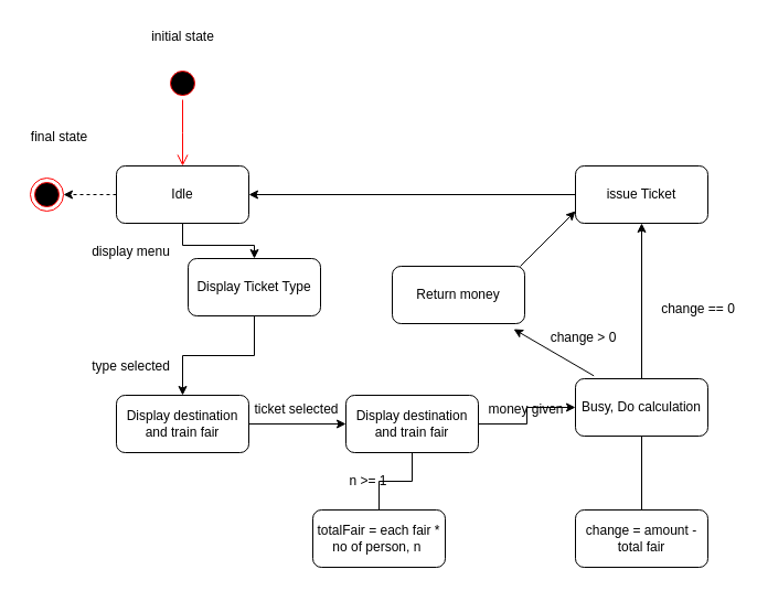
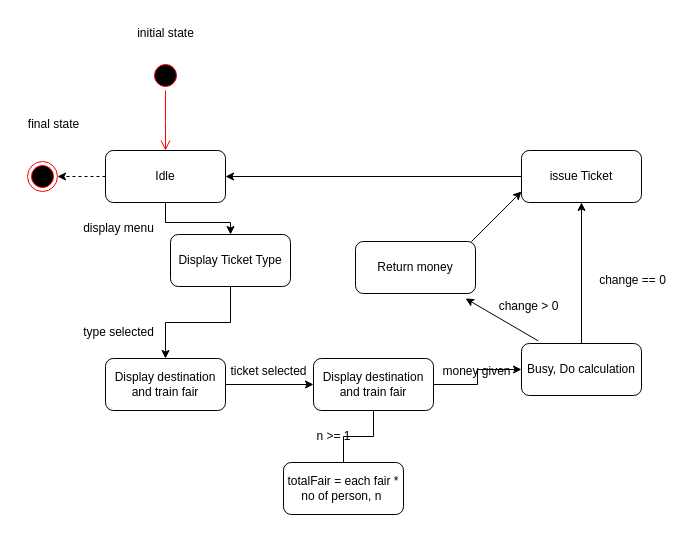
  <mxCell id="0" />
  <mxCell id="1" parent="0" />
  <mxCell id="2" value="" style="ellipse;html=1;shape=startState;fillColor=#000000;strokeColor=#ff0000;" vertex="1" parent="1"><mxGeometry x="150" y="60" width="30" height="30" as="geometry" /></mxCell>
  <mxCell id="3" value="" style="edgeStyle=orthogonalEdgeStyle;html=1;verticalAlign=bottom;endArrow=open;endSize=8;strokeColor=#ff0000;rounded=0;endFill=0;" edge="1" source="2" parent="1"><mxGeometry relative="1" as="geometry"><mxPoint x="165" y="150" as="targetPoint" /></mxGeometry></mxCell>
  <mxCell id="4" value="initial state" style="html=1;fillColor=none;strokeColor=none;" vertex="1" parent="1"><mxGeometry x="132.5" y="20" width="65" height="26" as="geometry" /></mxCell>
  <mxCell id="5" value="" style="edgeStyle=orthogonalEdgeStyle;rounded=0;orthogonalLoop=1;jettySize=auto;html=1;" edge="1" parent="1" source="7" target="9"><mxGeometry relative="1" as="geometry" /></mxCell>
  <mxCell id="6" value="" style="edgeStyle=orthogonalEdgeStyle;rounded=0;orthogonalLoop=1;jettySize=auto;html=1;endArrow=classic;endFill=1;dashed=1;" edge="1" parent="1" source="7" target="32"><mxGeometry relative="1" as="geometry" /></mxCell>
  <mxCell id="7" value="Idle" style="rounded=1;whiteSpace=wrap;html=1;fillColor=none;" vertex="1" parent="1"><mxGeometry x="105" y="150" width="120" height="52" as="geometry" /></mxCell>
  <mxCell id="8" value="" style="edgeStyle=orthogonalEdgeStyle;rounded=0;orthogonalLoop=1;jettySize=auto;html=1;" edge="1" parent="1" source="9" target="12"><mxGeometry relative="1" as="geometry" /></mxCell>
  <mxCell id="9" value="Display Ticket Type" style="rounded=1;whiteSpace=wrap;html=1;fillColor=none;" vertex="1" parent="1"><mxGeometry x="170" y="234" width="120" height="52" as="geometry" /></mxCell>
  <mxCell id="10" value="display menu" style="html=1;fillColor=none;strokeColor=none;" vertex="1" parent="1"><mxGeometry x="85" y="215" width="65" height="26" as="geometry" /></mxCell>
  <mxCell id="11" value="" style="edgeStyle=orthogonalEdgeStyle;rounded=0;orthogonalLoop=1;jettySize=auto;html=1;" edge="1" parent="1" source="12" target="16"><mxGeometry relative="1" as="geometry" /></mxCell>
  <mxCell id="12" value="Display destination and train fair" style="rounded=1;whiteSpace=wrap;html=1;fillColor=none;" vertex="1" parent="1"><mxGeometry x="105" y="358" width="120" height="52" as="geometry" /></mxCell>
  <mxCell id="13" value="type selected" style="html=1;fillColor=none;strokeColor=none;" vertex="1" parent="1"><mxGeometry x="85" y="319" width="65" height="26" as="geometry" /></mxCell>
  <mxCell id="14" value="" style="edgeStyle=orthogonalEdgeStyle;rounded=0;orthogonalLoop=1;jettySize=auto;html=1;endArrow=none;endFill=0;" edge="1" parent="1" source="16" target="18"><mxGeometry relative="1" as="geometry" /></mxCell>
  <mxCell id="15" value="" style="edgeStyle=orthogonalEdgeStyle;rounded=0;orthogonalLoop=1;jettySize=auto;html=1;" edge="1" parent="1" source="16" target="22"><mxGeometry relative="1" as="geometry" /></mxCell>
  <mxCell id="16" value="Display destination and train fair" style="rounded=1;whiteSpace=wrap;html=1;fillColor=none;" vertex="1" parent="1"><mxGeometry x="313" y="358" width="120" height="52" as="geometry" /></mxCell>
  <mxCell id="17" value="ticket selected" style="html=1;fillColor=none;strokeColor=none;" vertex="1" parent="1"><mxGeometry x="235" y="358" width="65" height="26" as="geometry" /></mxCell>
  <mxCell id="18" value="totalFair = each fair * no of person, n&amp;nbsp;" style="rounded=1;whiteSpace=wrap;html=1;fillColor=none;" vertex="1" parent="1"><mxGeometry x="283" y="462" width="120" height="52" as="geometry" /></mxCell>
  <mxCell id="19" value="n &amp;gt;= 1" style="html=1;fillColor=none;strokeColor=none;" vertex="1" parent="1"><mxGeometry x="300" y="423" width="65" height="26" as="geometry" /></mxCell>
  <mxCell id="20" value="" style="edgeStyle=orthogonalEdgeStyle;rounded=0;orthogonalLoop=1;jettySize=auto;html=1;entryX=0.5;entryY=1;entryDx=0;entryDy=0;" edge="1" parent="1" source="22" target="25"><mxGeometry relative="1" as="geometry"><mxPoint x="581" y="282" as="targetPoint" /></mxGeometry></mxCell>
- <mxCell id="21" value="" style="edgeStyle=orthogonalEdgeStyle;rounded=0;orthogonalLoop=1;jettySize=auto;html=1;endArrow=none;endFill=0;" edge="1" parent="1" source="22" target="26"><mxGeometry relative="1" as="geometry" /></mxCell>
  <mxCell id="22" value="Busy, Do calculation" style="rounded=1;whiteSpace=wrap;html=1;fillColor=none;" vertex="1" parent="1"><mxGeometry x="521" y="343" width="120" height="52" as="geometry" /></mxCell>
  <mxCell id="23" value="money given" style="html=1;fillColor=none;strokeColor=none;" vertex="1" parent="1"><mxGeometry x="443" y="358" width="65" height="26" as="geometry" /></mxCell>
  <mxCell id="24" value="" style="edgeStyle=orthogonalEdgeStyle;rounded=0;orthogonalLoop=1;jettySize=auto;html=1;endArrow=classic;endFill=1;entryX=1;entryY=0.5;entryDx=0;entryDy=0;" edge="1" parent="1" source="25" target="7"><mxGeometry relative="1" as="geometry"><mxPoint x="421" y="176" as="targetPoint" /></mxGeometry></mxCell>
  <mxCell id="25" value="issue Ticket" style="rounded=1;whiteSpace=wrap;html=1;fillColor=none;" vertex="1" parent="1"><mxGeometry x="521" y="150" width="120" height="52" as="geometry" /></mxCell>
- <mxCell id="26" value="change = amount - total fair" style="rounded=1;whiteSpace=wrap;html=1;fillColor=none;" vertex="1" parent="1"><mxGeometry x="521" y="462" width="120" height="52" as="geometry" /></mxCell>
  <mxCell id="27" value="change == 0" style="html=1;fillColor=none;strokeColor=none;" vertex="1" parent="1"><mxGeometry x="599" y="267" width="65" height="26" as="geometry" /></mxCell>
  <mxCell id="28" value="Return money" style="rounded=1;whiteSpace=wrap;html=1;fillColor=none;" vertex="1" parent="1"><mxGeometry x="355" y="241" width="120" height="52" as="geometry" /></mxCell>
  <mxCell id="29" value="" style="endArrow=classic;html=1;rounded=0;entryX=0.917;entryY=1.096;entryDx=0;entryDy=0;entryPerimeter=0;exitX=0.139;exitY=-0.051;exitDx=0;exitDy=0;exitPerimeter=0;" edge="1" parent="1" source="22" target="28"><mxGeometry width="50" height="50" relative="1" as="geometry"><mxPoint x="378" y="369" as="sourcePoint" /><mxPoint x="428" y="319" as="targetPoint" /></mxGeometry></mxCell>
  <mxCell id="30" value="change &amp;gt; 0" style="html=1;fillColor=none;strokeColor=none;" vertex="1" parent="1"><mxGeometry x="495" y="293" width="65" height="26" as="geometry" /></mxCell>
  <mxCell id="31" value="" style="endArrow=classic;html=1;rounded=0;" edge="1" parent="1"><mxGeometry width="50" height="50" relative="1" as="geometry"><mxPoint x="471" y="241" as="sourcePoint" /><mxPoint x="521" y="191" as="targetPoint" /></mxGeometry></mxCell>
  <mxCell id="32" value="" style="ellipse;html=1;shape=endState;fillColor=#000000;strokeColor=#ff0000;" vertex="1" parent="1"><mxGeometry x="27" y="161" width="30" height="30" as="geometry" /></mxCell>
  <mxCell id="33" value="final state" style="html=1;fillColor=none;strokeColor=none;" vertex="1" parent="1"><mxGeometry x="20" y="111" width="65" height="26" as="geometry" /></mxCell>
